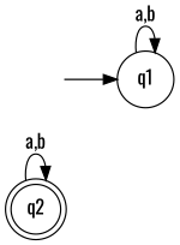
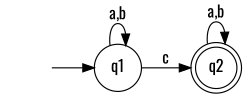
  digraph {
    rankdir=LR
    fontname=Oswald
    node [margin=0.1 shape=circle fontname=Oswald]
    edge [fontname=Oswald]
    q2 [margin=0 shape=doublecircle]
    " " [color=white width=0]
    q1
    q2 -> q2 [label="a,b"]
    " " -> q1
+   q1 -> q2 [label=c]
    q1 -> q1 [label="a,b"]
  }
